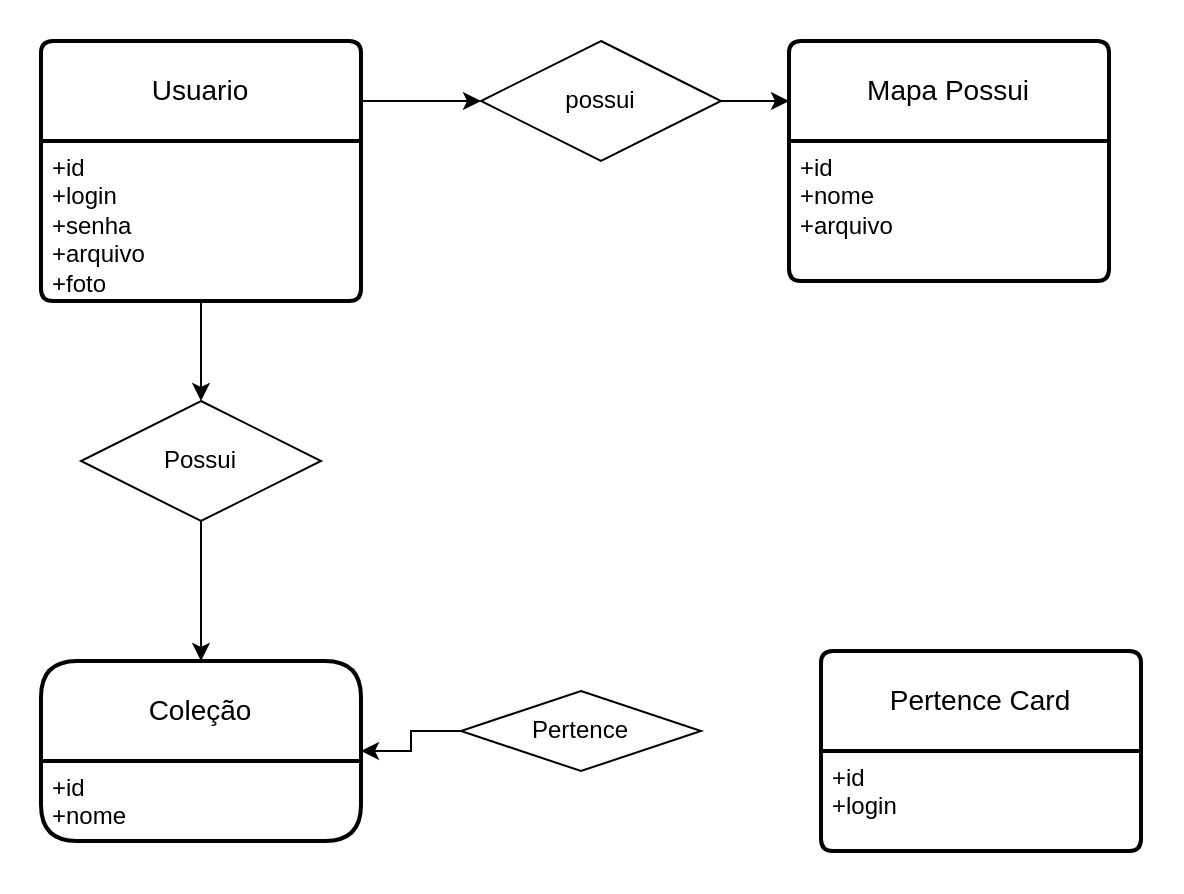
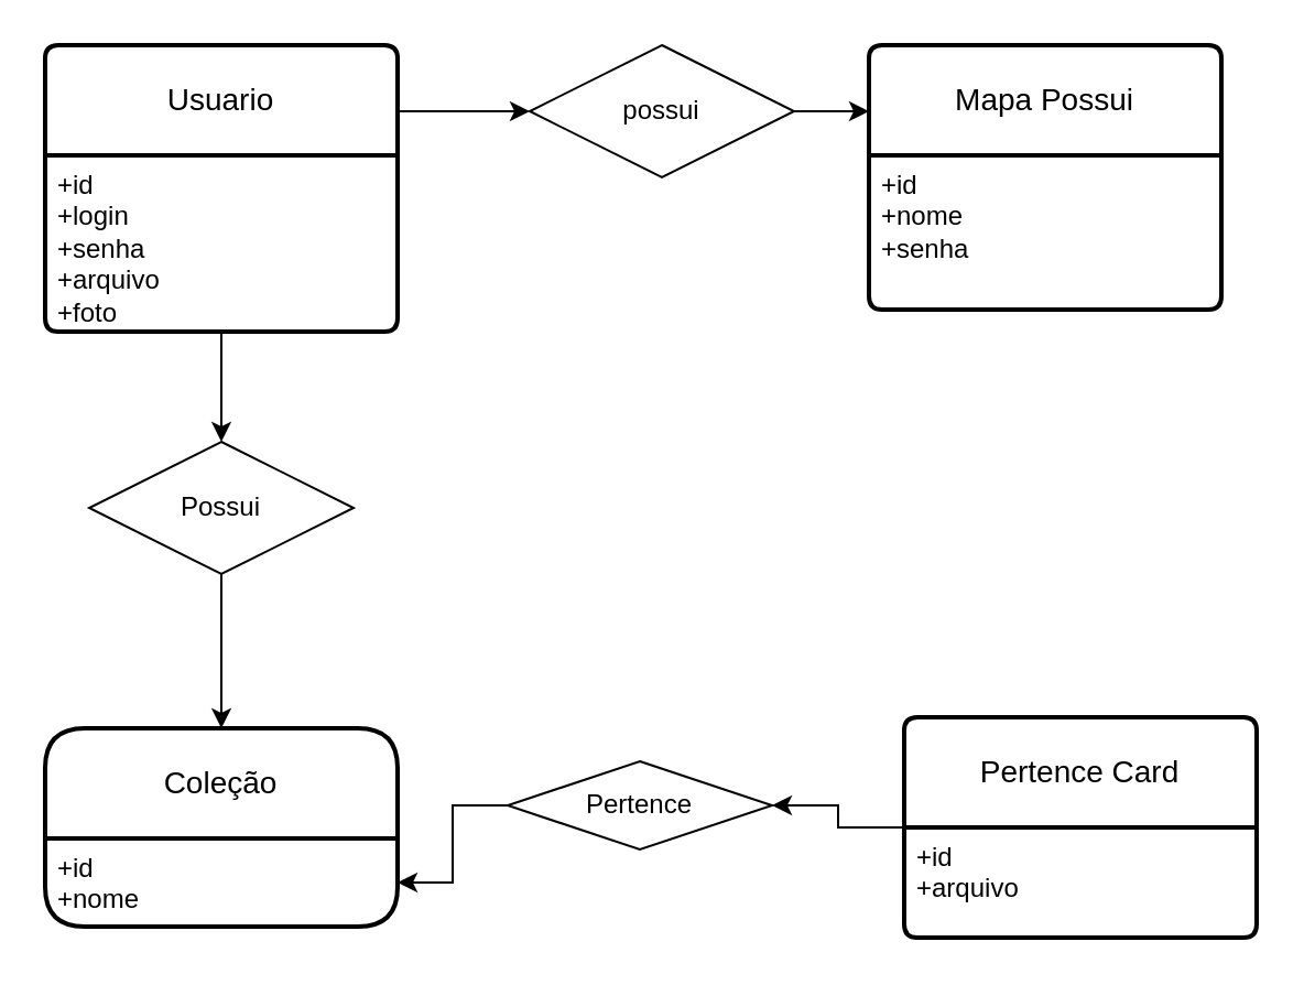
  <mxCell id="0" />
  <mxCell id="1" parent="0" />
  <mxCell id="2" style="edgeStyle=orthogonalEdgeStyle;rounded=0;orthogonalLoop=1;jettySize=auto;html=1;exitX=1;exitY=0.5;exitDx=0;exitDy=0;entryX=0;entryY=0.25;entryDx=0;entryDy=0;" parent="1" source="3" target="7" edge="1"><mxGeometry relative="1" as="geometry" /></mxCell>
  <mxCell id="3" value="possui" style="shape=rhombus;perimeter=rhombusPerimeter;whiteSpace=wrap;html=1;align=center;" parent="1" vertex="1"><mxGeometry x="240" y="20" width="120" height="60" as="geometry" /></mxCell>
  <mxCell id="4" value="Usuario" style="swimlane;childLayout=stackLayout;horizontal=1;startSize=50;horizontalStack=0;rounded=1;fontSize=14;fontStyle=0;strokeWidth=2;resizeParent=0;resizeLast=1;shadow=0;dashed=0;align=center;arcSize=4;whiteSpace=wrap;html=1;" parent="1" vertex="1"><mxGeometry x="20" y="20" width="160" height="130" as="geometry"><mxRectangle x="80" y="75" width="90" height="50" as="alternateBounds" /></mxGeometry></mxCell>
  <mxCell id="5" value="+id&lt;br&gt;+login&lt;br&gt;+senha&lt;br&gt;+arquivo&lt;br&gt;+foto" style="align=left;strokeColor=none;fillColor=none;spacingLeft=4;fontSize=12;verticalAlign=top;resizable=0;rotatable=0;part=1;html=1;" parent="4" vertex="1"><mxGeometry y="50" width="160" height="80" as="geometry" /></mxCell>
  <mxCell id="6" style="edgeStyle=orthogonalEdgeStyle;rounded=0;orthogonalLoop=1;jettySize=auto;html=1;exitX=1;exitY=0;exitDx=0;exitDy=0;entryX=0;entryY=0.5;entryDx=0;entryDy=0;" parent="1" source="5" target="3" edge="1"><mxGeometry relative="1" as="geometry" /></mxCell>
  <mxCell id="7" value="Mapa Possui" style="swimlane;childLayout=stackLayout;horizontal=1;startSize=50;horizontalStack=0;rounded=1;fontSize=14;fontStyle=0;strokeWidth=2;resizeParent=0;resizeLast=1;shadow=0;dashed=0;align=center;arcSize=4;whiteSpace=wrap;html=1;" parent="1" vertex="1"><mxGeometry x="394" y="20" width="160" height="120" as="geometry" /></mxCell>
- <mxCell id="8" value="&lt;font style=&quot;vertical-align: inherit;&quot;&gt;&lt;font style=&quot;vertical-align: inherit;&quot;&gt;+id&lt;/font&gt;&lt;/font&gt;&lt;br&gt;&lt;font style=&quot;vertical-align: inherit;&quot;&gt;&lt;font style=&quot;vertical-align: inherit;&quot;&gt;+nome&lt;/font&gt;&lt;/font&gt;&lt;br&gt;&lt;font style=&quot;vertical-align: inherit;&quot;&gt;&lt;font style=&quot;vertical-align: inherit;&quot;&gt;+arquivo&lt;/font&gt;&lt;/font&gt;" style="align=left;strokeColor=none;fillColor=none;spacingLeft=4;fontSize=12;verticalAlign=top;resizable=0;rotatable=0;part=1;html=1;" parent="7" vertex="1"><mxGeometry y="50" width="160" height="70" as="geometry" /></mxCell>
+ <mxCell id="8" value="&lt;font style=&quot;vertical-align: inherit;&quot;&gt;&lt;font style=&quot;vertical-align: inherit;&quot;&gt;+id&lt;/font&gt;&lt;/font&gt;&lt;br&gt;&lt;font style=&quot;vertical-align: inherit;&quot;&gt;&lt;font style=&quot;vertical-align: inherit;&quot;&gt;+nome&lt;/font&gt;&lt;/font&gt;&lt;br&gt;&lt;font style=&quot;vertical-align: inherit;&quot;&gt;&lt;font style=&quot;vertical-align: inherit;&quot;&gt;+senha&lt;/font&gt;&lt;/font&gt;" style="align=left;strokeColor=none;fillColor=none;spacingLeft=4;fontSize=12;verticalAlign=top;resizable=0;rotatable=0;part=1;html=1;" parent="7" vertex="1"><mxGeometry y="50" width="160" height="70" as="geometry" /></mxCell>
  <mxCell id="9" value="Coleção" style="swimlane;childLayout=stackLayout;horizontal=1;startSize=50;horizontalStack=0;rounded=1;fontSize=14;fontStyle=0;strokeWidth=2;resizeParent=0;resizeLast=1;shadow=0;dashed=0;align=center;arcSize=12;whiteSpace=wrap;html=1;" parent="1" vertex="1"><mxGeometry x="20" y="330" width="160" height="90" as="geometry" /></mxCell>
  <mxCell id="10" value="&lt;font style=&quot;vertical-align: inherit;&quot;&gt;&lt;font style=&quot;vertical-align: inherit;&quot;&gt;&lt;font style=&quot;vertical-align: inherit;&quot;&gt;&lt;font style=&quot;vertical-align: inherit;&quot;&gt;&lt;font style=&quot;vertical-align: inherit;&quot;&gt;&lt;font style=&quot;vertical-align: inherit;&quot;&gt;+id &lt;/font&gt;&lt;/font&gt;&lt;/font&gt;&lt;/font&gt;&lt;/font&gt;&lt;/font&gt;&lt;br&gt;&lt;font style=&quot;vertical-align: inherit;&quot;&gt;&lt;font style=&quot;vertical-align: inherit;&quot;&gt;&lt;font style=&quot;vertical-align: inherit;&quot;&gt;&lt;font style=&quot;vertical-align: inherit;&quot;&gt;&lt;font style=&quot;vertical-align: inherit;&quot;&gt;&lt;font style=&quot;vertical-align: inherit;&quot;&gt;+nome&lt;/font&gt;&lt;/font&gt;&lt;/font&gt;&lt;/font&gt;&lt;/font&gt;&lt;/font&gt;" style="align=left;strokeColor=none;fillColor=none;spacingLeft=4;fontSize=12;verticalAlign=top;resizable=0;rotatable=0;part=1;html=1;" parent="9" vertex="1"><mxGeometry y="50" width="160" height="40" as="geometry" /></mxCell>
  <mxCell id="11" style="edgeStyle=orthogonalEdgeStyle;rounded=0;orthogonalLoop=1;jettySize=auto;html=1;exitX=0.5;exitY=1;exitDx=0;exitDy=0;" parent="1" source="12" target="9" edge="1"><mxGeometry relative="1" as="geometry" /></mxCell>
  <mxCell id="12" value="Possui" style="shape=rhombus;perimeter=rhombusPerimeter;whiteSpace=wrap;html=1;align=center;" parent="1" vertex="1"><mxGeometry x="40" y="200" width="120" height="60" as="geometry" /></mxCell>
  <mxCell id="13" style="edgeStyle=orthogonalEdgeStyle;rounded=0;orthogonalLoop=1;jettySize=auto;html=1;exitX=0.5;exitY=1;exitDx=0;exitDy=0;entryX=0.5;entryY=0;entryDx=0;entryDy=0;" parent="1" source="5" target="12" edge="1"><mxGeometry relative="1" as="geometry" /></mxCell>
+ <mxCell id="14" style="edgeStyle=orthogonalEdgeStyle;rounded=0;orthogonalLoop=1;jettySize=auto;html=1;exitX=0;exitY=0.5;exitDx=0;exitDy=0;entryX=1;entryY=0.5;entryDx=0;entryDy=0;" edge="1" parent="1" source="15" target="18"><mxGeometry relative="1" as="geometry"><mxPoint x="370" y="375" as="targetPoint" /></mxGeometry></mxCell>
  <mxCell id="15" value="&lt;font style=&quot;vertical-align: inherit;&quot;&gt;&lt;font style=&quot;vertical-align: inherit;&quot;&gt;Pertence Card&lt;/font&gt;&lt;/font&gt;" style="swimlane;childLayout=stackLayout;horizontal=1;startSize=50;horizontalStack=0;rounded=1;fontSize=14;fontStyle=0;strokeWidth=2;resizeParent=0;resizeLast=1;shadow=0;dashed=0;align=center;arcSize=4;whiteSpace=wrap;html=1;" parent="1" vertex="1"><mxGeometry x="410" y="325" width="160" height="100" as="geometry"><mxRectangle x="420" y="405" width="80" height="50" as="alternateBounds" /></mxGeometry></mxCell>
- <mxCell id="16" value="&lt;font style=&quot;vertical-align: inherit;&quot;&gt;&lt;font style=&quot;vertical-align: inherit;&quot;&gt;+id&lt;/font&gt;&lt;/font&gt;&lt;br&gt;&lt;font style=&quot;vertical-align: inherit;&quot;&gt;&lt;font style=&quot;vertical-align: inherit;&quot;&gt;+login&lt;/font&gt;&lt;/font&gt;" style="align=left;strokeColor=none;fillColor=none;spacingLeft=4;fontSize=12;verticalAlign=top;resizable=0;rotatable=0;part=1;html=1;" parent="15" vertex="1"><mxGeometry y="50" width="160" height="50" as="geometry" /></mxCell>
- <mxCell id="17" style="edgeStyle=orthogonalEdgeStyle;rounded=0;orthogonalLoop=1;jettySize=auto;html=1;exitX=0;exitY=0.5;exitDx=0;exitDy=0;entryX=1;entryY=0.5;entryDx=0;entryDy=0;" edge="1" parent="1" source="18" target="9"><mxGeometry relative="1" as="geometry" /></mxCell>
+ <mxCell id="16" value="&lt;font style=&quot;vertical-align: inherit;&quot;&gt;&lt;font style=&quot;vertical-align: inherit;&quot;&gt;+id&lt;/font&gt;&lt;/font&gt;&lt;br&gt;&lt;font style=&quot;vertical-align: inherit;&quot;&gt;&lt;font style=&quot;vertical-align: inherit;&quot;&gt;+arquivo&lt;/font&gt;&lt;/font&gt;" style="align=left;strokeColor=none;fillColor=none;spacingLeft=4;fontSize=12;verticalAlign=top;resizable=0;rotatable=0;part=1;html=1;" parent="15" vertex="1"><mxGeometry y="50" width="160" height="50" as="geometry" /></mxCell>
+ <mxCell id="17" style="edgeStyle=orthogonalEdgeStyle;rounded=0;orthogonalLoop=1;jettySize=auto;html=1;exitX=0;exitY=0.5;exitDx=0;exitDy=0;" edge="1" parent="1" source="18" target="10"><mxGeometry relative="1" as="geometry" /></mxCell>
  <mxCell id="18" value="&lt;font style=&quot;vertical-align: inherit;&quot;&gt;&lt;font style=&quot;vertical-align: inherit;&quot;&gt;Pertence&lt;/font&gt;&lt;/font&gt;" style="shape=rhombus;perimeter=rhombusPerimeter;whiteSpace=wrap;html=1;align=center;" parent="1" vertex="1"><mxGeometry x="230" y="345" width="120" height="40" as="geometry" /></mxCell>
